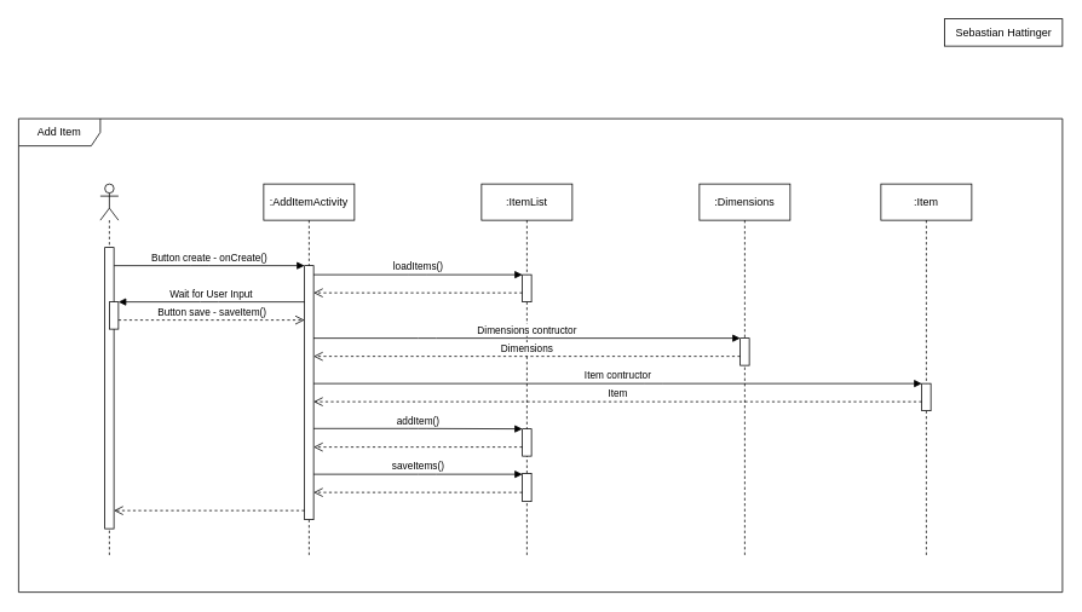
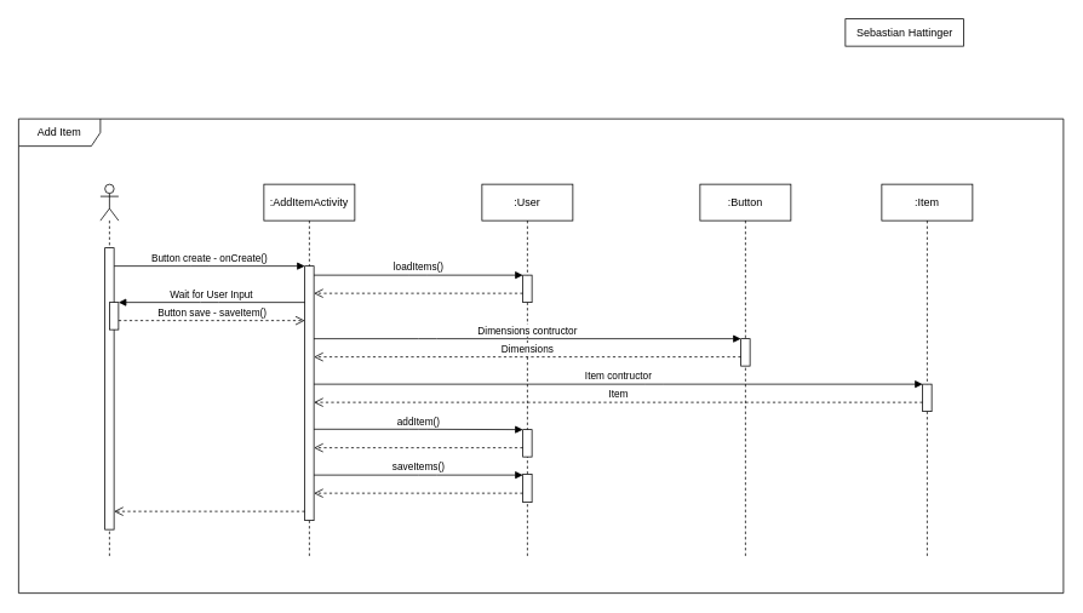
  <mxCell id="0" />
  <mxCell id="1" parent="0" />
  <mxCell id="2" value="Add Item" style="shape=umlFrame;whiteSpace=wrap;html=1;width=90;height=30;connectable=0;allowArrows=0;" vertex="1" parent="1"><mxGeometry x="20" y="130" width="1150" height="522" as="geometry" /></mxCell>
  <mxCell id="3" value=":AddItemActivity" style="shape=umlLifeline;perimeter=lifelinePerimeter;whiteSpace=wrap;html=1;container=1;collapsible=0;recursiveResize=0;outlineConnect=0;" vertex="1" parent="1"><mxGeometry x="290" y="202" width="100" height="410" as="geometry" /></mxCell>
  <mxCell id="4" value="" style="html=1;points=[];perimeter=orthogonalPerimeter;" vertex="1" parent="3"><mxGeometry x="45" y="90" width="10" height="280" as="geometry" /></mxCell>
- <mxCell id="5" value=":ItemList" style="shape=umlLifeline;perimeter=lifelinePerimeter;whiteSpace=wrap;html=1;container=1;collapsible=0;recursiveResize=0;outlineConnect=0;" vertex="1" parent="1"><mxGeometry x="530" y="202" width="100" height="410" as="geometry" /></mxCell>
+ <mxCell id="5" value=":User" style="shape=umlLifeline;perimeter=lifelinePerimeter;whiteSpace=wrap;html=1;container=1;collapsible=0;recursiveResize=0;outlineConnect=0;" vertex="1" parent="1"><mxGeometry x="530" y="202" width="100" height="410" as="geometry" /></mxCell>
  <mxCell id="6" value="" style="html=1;points=[];perimeter=orthogonalPerimeter;" vertex="1" parent="5"><mxGeometry x="45" y="100" width="10" height="30" as="geometry" /></mxCell>
  <mxCell id="7" value="" style="html=1;points=[];perimeter=orthogonalPerimeter;" vertex="1" parent="5"><mxGeometry x="45" y="270" width="10" height="30" as="geometry" /></mxCell>
  <mxCell id="8" value="" style="html=1;points=[];perimeter=orthogonalPerimeter;" vertex="1" parent="5"><mxGeometry x="45" y="319" width="10" height="31" as="geometry" /></mxCell>
  <mxCell id="9" value=":Item" style="shape=umlLifeline;perimeter=lifelinePerimeter;whiteSpace=wrap;html=1;container=1;collapsible=0;recursiveResize=0;outlineConnect=0;" vertex="1" parent="1"><mxGeometry x="970" y="202" width="100" height="410" as="geometry" /></mxCell>
  <mxCell id="10" value="" style="html=1;points=[];perimeter=orthogonalPerimeter;" vertex="1" parent="9"><mxGeometry x="45" y="220" width="10" height="30" as="geometry" /></mxCell>
- <mxCell id="11" value=":Dimensions" style="shape=umlLifeline;perimeter=lifelinePerimeter;whiteSpace=wrap;html=1;container=1;collapsible=0;recursiveResize=0;outlineConnect=0;" vertex="1" parent="1"><mxGeometry x="770" y="202" width="100" height="410" as="geometry" /></mxCell>
+ <mxCell id="11" value=":Button" style="shape=umlLifeline;perimeter=lifelinePerimeter;whiteSpace=wrap;html=1;container=1;collapsible=0;recursiveResize=0;outlineConnect=0;" vertex="1" parent="1"><mxGeometry x="770" y="202" width="100" height="410" as="geometry" /></mxCell>
  <mxCell id="12" value="" style="html=1;points=[];perimeter=orthogonalPerimeter;" vertex="1" parent="11"><mxGeometry x="45" y="170" width="10" height="30" as="geometry" /></mxCell>
  <mxCell id="13" value="loadItems()" style="html=1;verticalAlign=bottom;endArrow=block;" edge="1" parent="1" source="4" target="6"><mxGeometry width="80" relative="1" as="geometry"><mxPoint x="240" y="342" as="sourcePoint" /><mxPoint x="320" y="342" as="targetPoint" /><Array as="points"><mxPoint x="460" y="302" /></Array></mxGeometry></mxCell>
  <mxCell id="14" value="Button create - onCreate()" style="html=1;verticalAlign=bottom;endArrow=block;" edge="1" parent="1" source="16" target="4"><mxGeometry width="80" relative="1" as="geometry"><mxPoint x="140" y="292" as="sourcePoint" /><mxPoint x="240" y="292" as="targetPoint" /><Array as="points"><mxPoint x="220" y="292" /></Array></mxGeometry></mxCell>
  <mxCell id="15" value="" style="shape=umlLifeline;participant=umlActor;perimeter=lifelinePerimeter;whiteSpace=wrap;html=1;container=1;collapsible=0;recursiveResize=0;verticalAlign=top;spacingTop=36;outlineConnect=0;" vertex="1" parent="1"><mxGeometry x="110" y="202" width="20" height="410" as="geometry" /></mxCell>
  <mxCell id="16" value="" style="html=1;points=[];perimeter=orthogonalPerimeter;" vertex="1" parent="15"><mxGeometry x="5" y="70" width="10" height="310" as="geometry" /></mxCell>
  <mxCell id="17" value="" style="html=1;points=[];perimeter=orthogonalPerimeter;" vertex="1" parent="1"><mxGeometry x="120" y="332" width="10" height="30" as="geometry" /></mxCell>
  <mxCell id="18" value="Wait for User Input" style="html=1;verticalAlign=bottom;endArrow=block;entryX=1;entryY=0;" edge="1" target="17" parent="1" source="4"><mxGeometry relative="1" as="geometry"><mxPoint x="190" y="302" as="sourcePoint" /><Array as="points"><mxPoint x="230" y="332" /></Array></mxGeometry></mxCell>
  <mxCell id="19" value="Button save - saveItem()" style="html=1;verticalAlign=bottom;endArrow=open;dashed=1;endSize=8;" edge="1" parent="1" source="17" target="4"><mxGeometry relative="1" as="geometry"><mxPoint x="270" y="362" as="sourcePoint" /><mxPoint x="190" y="362" as="targetPoint" /><Array as="points"><mxPoint x="240" y="352" /></Array></mxGeometry></mxCell>
  <mxCell id="20" value="Dimensions contructor" style="html=1;verticalAlign=bottom;endArrow=block;" edge="1" parent="1" source="4" target="12"><mxGeometry width="80" relative="1" as="geometry"><mxPoint x="355" y="372" as="sourcePoint" /><mxPoint x="790" y="372" as="targetPoint" /><Array as="points"><mxPoint x="470" y="372" /></Array></mxGeometry></mxCell>
  <mxCell id="21" value="Dimensions" style="html=1;verticalAlign=bottom;endArrow=open;dashed=1;endSize=8;" edge="1" parent="1" source="12" target="4"><mxGeometry relative="1" as="geometry"><mxPoint x="700" y="462" as="sourcePoint" /><mxPoint x="620" y="462" as="targetPoint" /><Array as="points"><mxPoint x="580" y="392" /></Array></mxGeometry></mxCell>
  <mxCell id="22" value="Item contructor" style="html=1;verticalAlign=bottom;endArrow=block;" edge="1" parent="1" source="4" target="10"><mxGeometry width="80" relative="1" as="geometry"><mxPoint x="355" y="382" as="sourcePoint" /><mxPoint x="1035" y="427" as="targetPoint" /><Array as="points"><mxPoint x="720" y="422" /></Array></mxGeometry></mxCell>
  <mxCell id="23" value="Item" style="html=1;verticalAlign=bottom;endArrow=open;dashed=1;endSize=8;" edge="1" parent="1" source="10" target="4"><mxGeometry relative="1" as="geometry"><mxPoint x="890" y="452" as="sourcePoint" /><mxPoint x="810" y="452" as="targetPoint" /><Array as="points"><mxPoint x="720" y="442" /></Array></mxGeometry></mxCell>
  <mxCell id="24" value="addItem()" style="html=1;verticalAlign=bottom;endArrow=block;" edge="1" parent="1" target="7"><mxGeometry width="80" relative="1" as="geometry"><mxPoint x="345" y="471.58" as="sourcePoint" /><mxPoint x="575" y="471.58" as="targetPoint" /><Array as="points"><mxPoint x="460" y="471.58" /></Array></mxGeometry></mxCell>
  <mxCell id="25" value="" style="html=1;verticalAlign=bottom;endArrow=open;dashed=1;endSize=8;" edge="1" parent="1" source="7" target="4"><mxGeometry relative="1" as="geometry"><mxPoint x="510" y="492" as="sourcePoint" /><mxPoint x="430" y="492" as="targetPoint" /><Array as="points"><mxPoint x="460" y="492" /></Array></mxGeometry></mxCell>
  <mxCell id="26" value="saveItems()" style="html=1;verticalAlign=bottom;endArrow=block;" edge="1" parent="1" source="4" target="8"><mxGeometry width="80" relative="1" as="geometry"><mxPoint x="400" y="532" as="sourcePoint" /><mxPoint x="510" y="522" as="targetPoint" /><Array as="points"><mxPoint x="470" y="522" /></Array></mxGeometry></mxCell>
  <mxCell id="27" value="" style="html=1;verticalAlign=bottom;endArrow=open;dashed=1;endSize=8;" edge="1" parent="1" source="8" target="4"><mxGeometry relative="1" as="geometry"><mxPoint x="530" y="552" as="sourcePoint" /><mxPoint x="390" y="552" as="targetPoint" /><Array as="points"><mxPoint x="480" y="542" /></Array></mxGeometry></mxCell>
  <mxCell id="28" value="" style="html=1;verticalAlign=bottom;endArrow=open;dashed=1;endSize=8;" edge="1" parent="1" source="6" target="4"><mxGeometry relative="1" as="geometry"><mxPoint x="520" y="322" as="sourcePoint" /><mxPoint x="440" y="322" as="targetPoint" /><Array as="points"><mxPoint x="460" y="322" /></Array></mxGeometry></mxCell>
  <mxCell id="29" value="" style="html=1;verticalAlign=bottom;endArrow=open;dashed=1;endSize=8;" edge="1" parent="1" source="4" target="16"><mxGeometry relative="1" as="geometry"><mxPoint x="260" y="562" as="sourcePoint" /><mxPoint x="180" y="562" as="targetPoint" /><Array as="points"><mxPoint x="230" y="562" /><mxPoint x="190" y="562" /></Array></mxGeometry></mxCell>
- <mxCell id="30" value="Sebastian Hattinger" style="html=1;" vertex="1" parent="1"><mxGeometry x="1040" y="20" width="130" height="30" as="geometry" /></mxCell>
+ <mxCell id="30" value="Sebastian Hattinger" style="html=1;" vertex="1" parent="1"><mxGeometry x="930" y="20" width="130" height="30" as="geometry" /></mxCell>
